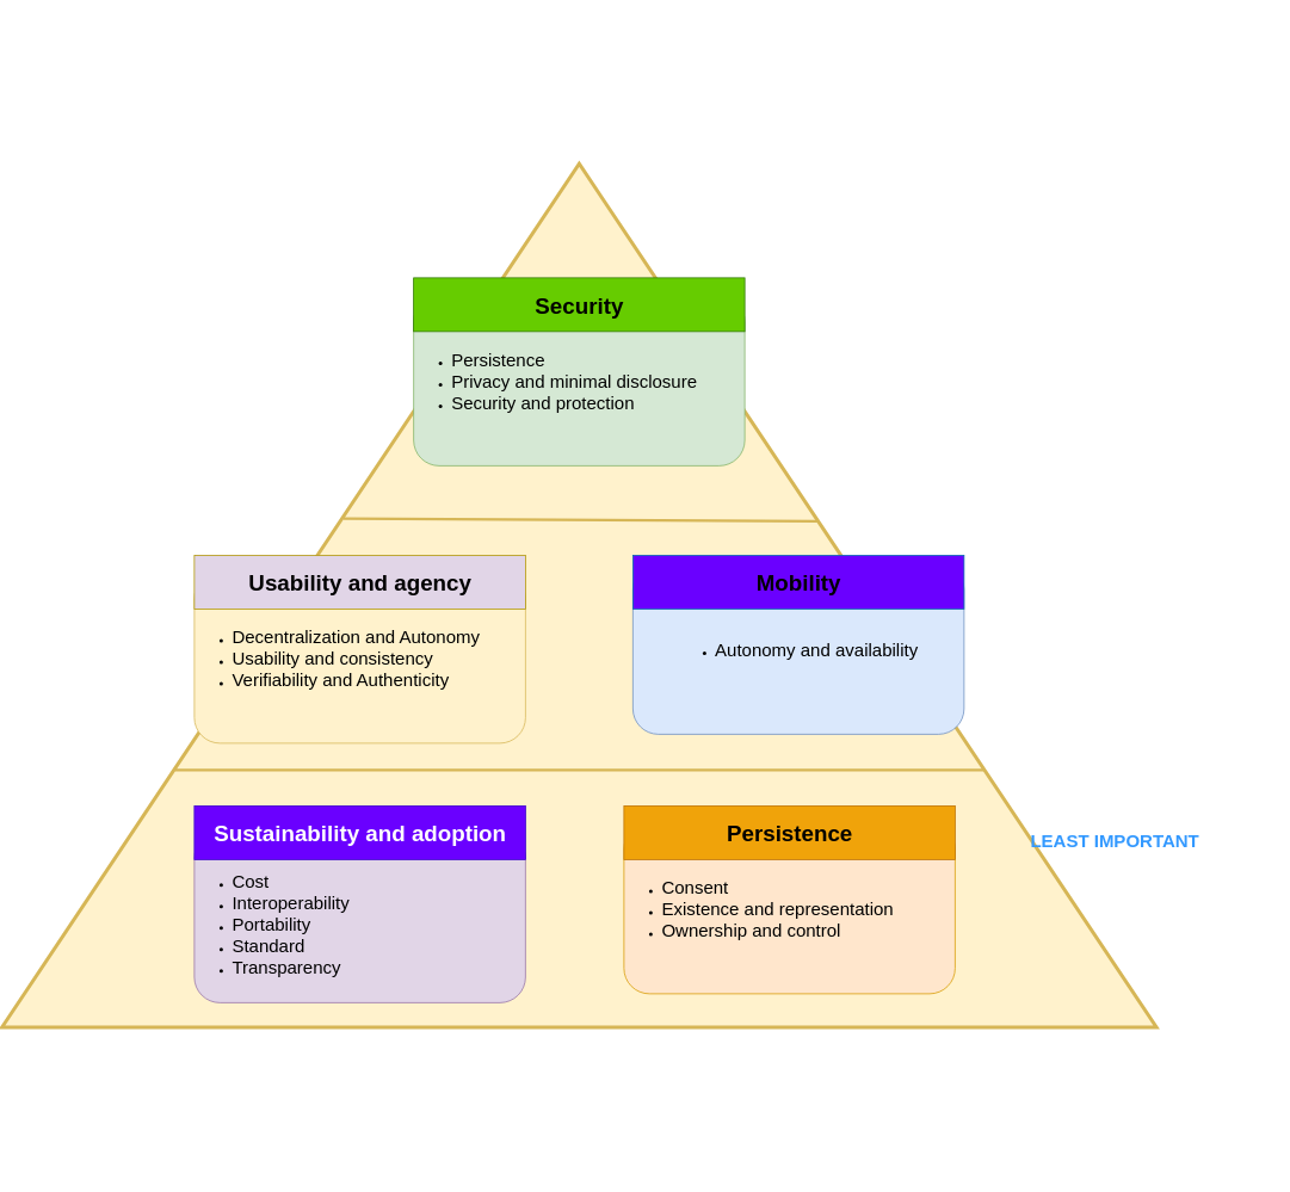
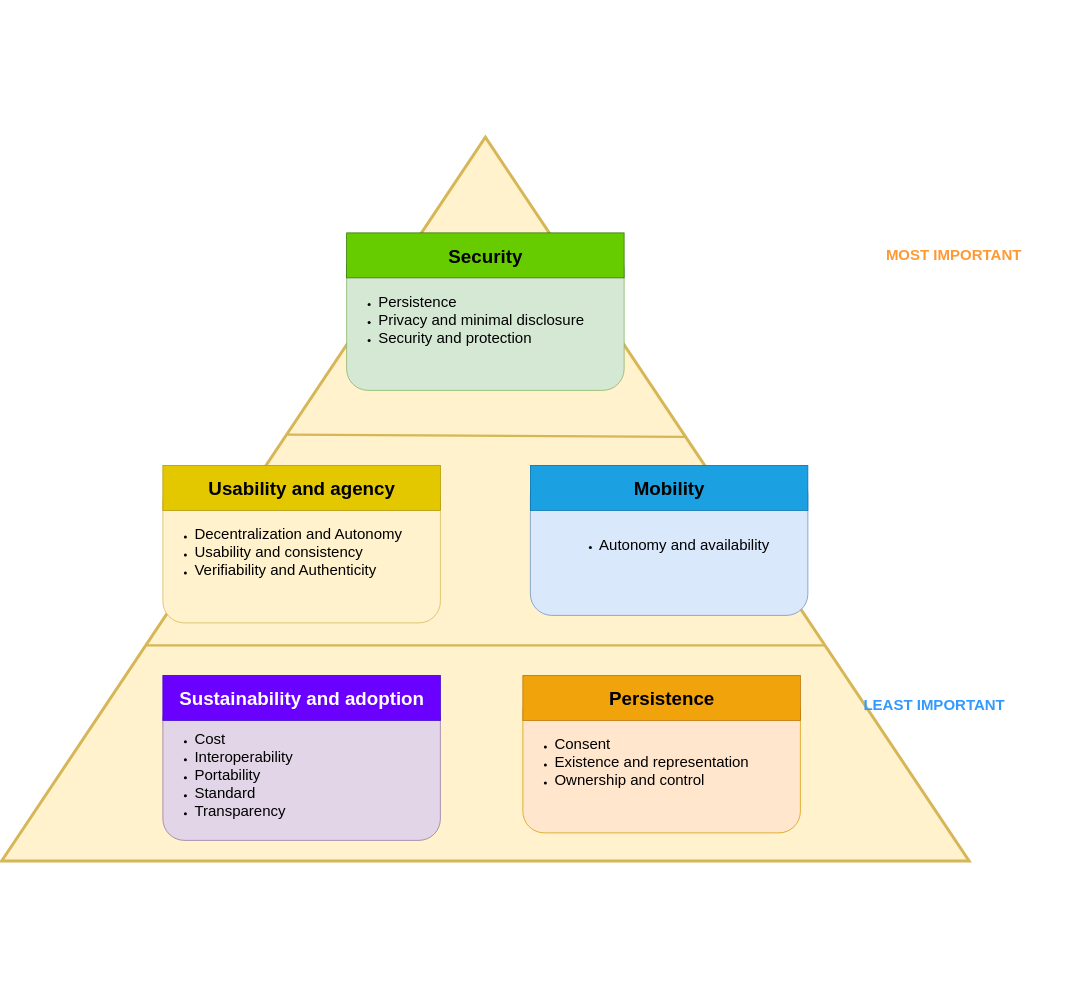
  <mxCell id="0" />
  <mxCell id="1" parent="0" />
  <mxCell id="2" value="" style="triangle;whiteSpace=wrap;html=1;rotation=-90;fillColor=#fff2cc;strokeColor=#d6b656;strokeWidth=4;" vertex="1" parent="1"><mxGeometry x="20" y="20" width="965" height="1290" as="geometry" /></mxCell>
+ <mxCell id="3" value="&lt;div style=&quot;line-height: 200%;&quot; align=&quot;right&quot;&gt;&lt;span style=&quot;color: rgb(255, 153, 51);&quot;&gt;&lt;b&gt;&lt;font style=&quot;font-size: 20px;&quot;&gt;MOST IMPORTANT&lt;/font&gt;&lt;/b&gt;&lt;/span&gt;&lt;br&gt;&lt;/div&gt;" style="text;whiteSpace=wrap;html=1;" parent="1" vertex="1"><mxGeometry x="1035" y="320" width="240" height="60" as="geometry" /></mxCell>
  <mxCell id="4" value="&lt;div style=&quot;line-height: 200%;&quot; align=&quot;right&quot;&gt;&lt;b&gt;&lt;font style=&quot;font-size: 20px; color: rgb(51, 153, 255);&quot;&gt;LEAST IMPORTANT&lt;/font&gt;&lt;span style=&quot;color: rgba(0, 0, 0, 0);&quot;&gt;&lt;br&gt;&lt;/span&gt;&lt;/b&gt;&lt;/div&gt;" style="text;whiteSpace=wrap;html=1;" parent="1" vertex="1"><mxGeometry x="1005" y="920" width="240" height="60" as="geometry" /></mxCell>
  <mxCell id="5" value="&lt;div align=&quot;left&quot;&gt;&lt;br&gt;&lt;ul&gt;&lt;li&gt;&lt;font style=&quot;font-size: 20px;&quot;&gt;Cost&lt;/font&gt;&lt;/li&gt;&lt;li&gt;&lt;font style=&quot;font-size: 20px;&quot;&gt;Interoperability&lt;/font&gt;&lt;/li&gt;&lt;li&gt;&lt;font style=&quot;font-size: 20px;&quot;&gt;Portability&lt;/font&gt;&lt;/li&gt;&lt;li&gt;&lt;font style=&quot;font-size: 20px;&quot;&gt;Standard&lt;/font&gt;&lt;/li&gt;&lt;li&gt;&lt;font style=&quot;font-size: 20px;&quot;&gt;Transparency&lt;/font&gt;&lt;/li&gt;&lt;/ul&gt;&lt;/div&gt;" style="rounded=1;whiteSpace=wrap;html=1;align=left;fillColor=#e1d5e7;strokeColor=#9673a6;" parent="1" vertex="1"><mxGeometry x="72.5" y="930" width="370" height="190" as="geometry" /></mxCell>
  <mxCell id="6" value="&lt;b&gt;&lt;font style=&quot;font-size: 25px;&quot;&gt;Sustainability and adoption&lt;br&gt;&lt;/font&gt;&lt;/b&gt;" style="rounded=0;whiteSpace=wrap;html=1;fillColor=#6a00ff;fontColor=#ffffff;strokeColor=#3700CC;" parent="1" vertex="1"><mxGeometry x="72.5" y="900" width="370" height="60" as="geometry" /></mxCell>
  <mxCell id="7" value="&lt;div align=&quot;left&quot;&gt;&lt;ul&gt;&lt;li&gt;&lt;font style=&quot;font-size: 20px;&quot;&gt;Consent&lt;/font&gt;&lt;/li&gt;&lt;li&gt;&lt;font style=&quot;font-size: 20px;&quot;&gt;Existence and representation&lt;/font&gt;&lt;/li&gt;&lt;li&gt;&lt;font style=&quot;font-size: 20px;&quot;&gt;Ownership and control&lt;/font&gt;&lt;/li&gt;&lt;/ul&gt;&lt;/div&gt;" style="rounded=1;whiteSpace=wrap;html=1;align=left;fillColor=#ffe6cc;strokeColor=#d79b00;" parent="1" vertex="1"><mxGeometry x="552.5" y="920" width="370" height="190" as="geometry" /></mxCell>
  <mxCell id="8" value="&lt;b&gt;&lt;font style=&quot;font-size: 25px;&quot;&gt;Persistence&lt;/font&gt;&lt;/b&gt;" style="rounded=0;whiteSpace=wrap;html=1;fillColor=#f0a30a;fontColor=#000000;strokeColor=#BD7000;" parent="1" vertex="1"><mxGeometry x="552.5" y="900" width="370" height="60" as="geometry" /></mxCell>
  <mxCell id="9" value="&lt;div align=&quot;left&quot;&gt;&lt;ul&gt;&lt;li&gt;&lt;font style=&quot;font-size: 20px;&quot;&gt;Decentralization and Autonomy&lt;/font&gt;&lt;/li&gt;&lt;li&gt;&lt;font style=&quot;font-size: 20px;&quot;&gt;Usability and consistency&lt;/font&gt;&lt;/li&gt;&lt;li&gt;&lt;font style=&quot;font-size: 20px;&quot;&gt;Verifiability and Authenticity&lt;/font&gt;&lt;/li&gt;&lt;/ul&gt;&lt;/div&gt;" style="rounded=1;whiteSpace=wrap;html=1;align=left;fillColor=#fff2cc;strokeColor=#d6b656;" parent="1" vertex="1"><mxGeometry x="72.5" y="640" width="370" height="190" as="geometry" /></mxCell>
- <mxCell id="10" value="&lt;div&gt;&lt;b&gt;&lt;font style=&quot;font-size: 25px;&quot;&gt;Usability and agency&lt;/font&gt;&lt;/b&gt;&lt;/div&gt;" style="rounded=0;whiteSpace=wrap;html=1;fillColor=#e1d5e7;fontColor=#000000;strokeColor=#B09500;" parent="1" vertex="1"><mxGeometry x="72.5" y="620" width="370" height="60" as="geometry" /></mxCell>
+ <mxCell id="10" value="&lt;div&gt;&lt;b&gt;&lt;font style=&quot;font-size: 25px;&quot;&gt;Usability and agency&lt;/font&gt;&lt;/b&gt;&lt;/div&gt;" style="rounded=0;whiteSpace=wrap;html=1;fillColor=#e3c800;fontColor=#000000;strokeColor=#B09500;" parent="1" vertex="1"><mxGeometry x="72.5" y="620" width="370" height="60" as="geometry" /></mxCell>
  <mxCell id="11" value="&lt;div&gt;&lt;ul&gt;&lt;li&gt;&lt;font style=&quot;font-size: 20px;&quot;&gt;Autonomy and availability&lt;/font&gt;&lt;/li&gt;&lt;/ul&gt;&lt;/div&gt;" style="rounded=1;whiteSpace=wrap;html=1;fillColor=#dae8fc;strokeColor=#6c8ebf;" parent="1" vertex="1"><mxGeometry x="562.5" y="630" width="370" height="190" as="geometry" /></mxCell>
- <mxCell id="12" value="&lt;b&gt;&lt;font style=&quot;font-size: 25px; color: rgb(0, 0, 0);&quot;&gt;Mobility&lt;font&gt;&lt;br&gt;&lt;/font&gt;&lt;/font&gt;&lt;/b&gt;" style="rounded=0;whiteSpace=wrap;html=1;fillColor=#6a00ff;fontColor=#ffffff;strokeColor=#006EAF;" parent="1" vertex="1"><mxGeometry x="562.5" y="620" width="370" height="60" as="geometry" /></mxCell>
+ <mxCell id="12" value="&lt;b&gt;&lt;font style=&quot;font-size: 25px; color: rgb(0, 0, 0);&quot;&gt;Mobility&lt;font&gt;&lt;br&gt;&lt;/font&gt;&lt;/font&gt;&lt;/b&gt;" style="rounded=0;whiteSpace=wrap;html=1;fillColor=#1ba1e2;fontColor=#ffffff;strokeColor=#006EAF;" parent="1" vertex="1"><mxGeometry x="562.5" y="620" width="370" height="60" as="geometry" /></mxCell>
  <mxCell id="13" value="&lt;div align=&quot;left&quot;&gt;&lt;ul&gt;&lt;li&gt;&lt;font style=&quot;font-size: 20px;&quot;&gt;Persistence&lt;/font&gt;&lt;/li&gt;&lt;li&gt;&lt;font style=&quot;font-size: 20px;&quot;&gt;Privacy and minimal disclosure&lt;/font&gt;&lt;/li&gt;&lt;li&gt;&lt;font style=&quot;font-size: 20px;&quot;&gt;Security and protection&lt;/font&gt;&lt;/li&gt;&lt;/ul&gt;&lt;/div&gt;" style="rounded=1;whiteSpace=wrap;html=1;align=left;fillColor=#d5e8d4;strokeColor=#82b366;" parent="1" vertex="1"><mxGeometry x="317.5" y="330" width="370" height="190" as="geometry" /></mxCell>
  <mxCell id="14" value="&lt;span style=&quot;color: rgb(0, 0, 0);&quot;&gt;&lt;b&gt;&lt;font style=&quot;font-size: 25px;&quot;&gt;Security&lt;font&gt;&lt;br&gt;&lt;/font&gt;&lt;/font&gt;&lt;/b&gt;&lt;/span&gt;" style="rounded=0;whiteSpace=wrap;html=1;fillColor=#66CC00;strokeColor=#2D7600;fontColor=#ffffff;" parent="1" vertex="1"><mxGeometry x="317.5" y="310" width="370" height="60" as="geometry" /></mxCell>
  <mxCell id="15" value="" style="endArrow=none;html=1;rounded=0;entryX=0.586;entryY=0.707;entryDx=0;entryDy=0;entryPerimeter=0;exitX=0.589;exitY=0.296;exitDx=0;exitDy=0;exitPerimeter=0;fillColor=#fff2cc;strokeColor=#d6b656;strokeWidth=3;" edge="1" parent="1" source="2" target="2"><mxGeometry width="50" height="50" relative="1" as="geometry"><mxPoint x="865" y="660" as="sourcePoint" /><mxPoint x="915" y="610" as="targetPoint" /></mxGeometry></mxCell>
  <mxCell id="16" value="" style="endArrow=none;html=1;rounded=0;entryX=0.298;entryY=0.851;entryDx=0;entryDy=0;entryPerimeter=0;exitX=0.298;exitY=0.15;exitDx=0;exitDy=0;exitPerimeter=0;fillColor=#fff2cc;strokeColor=#d6b656;strokeWidth=3;" edge="1" parent="1" source="2" target="2"><mxGeometry width="50" height="50" relative="1" as="geometry"><mxPoint x="425" y="860" as="sourcePoint" /><mxPoint x="956" y="863" as="targetPoint" /></mxGeometry></mxCell>
